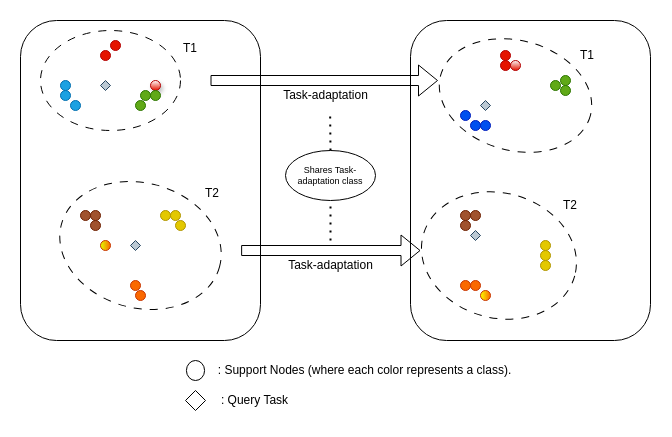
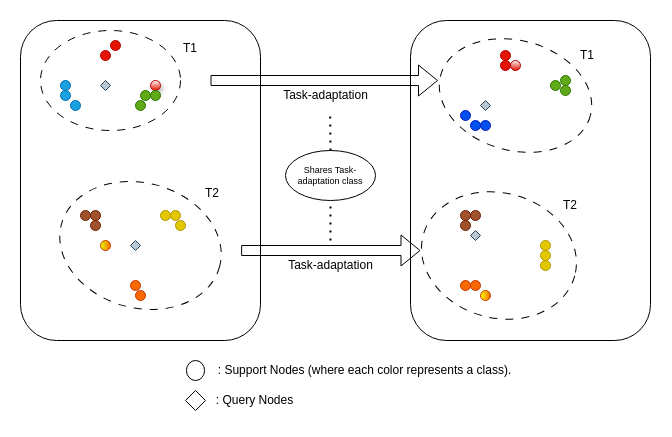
  <mxCell id="0" />
  <mxCell id="1" parent="0" />
  <mxCell id="2" value="" style="rounded=1;whiteSpace=wrap;html=1;" vertex="1" parent="1"><mxGeometry x="20" y="20" width="240" height="320" as="geometry" /></mxCell>
  <mxCell id="3" value="" style="rounded=1;whiteSpace=wrap;html=1;" vertex="1" parent="1"><mxGeometry x="410" y="20" width="240" height="320" as="geometry" /></mxCell>
  <mxCell id="4" value="" style="ellipse;whiteSpace=wrap;html=1;aspect=fixed;fillColor=#1ba1e2;fontColor=#ffffff;strokeColor=#006EAF;" vertex="1" parent="1"><mxGeometry x="60" y="80" width="10" height="10" as="geometry" /></mxCell>
  <mxCell id="5" value="" style="ellipse;whiteSpace=wrap;html=1;aspect=fixed;fillColor=#1ba1e2;fontColor=#ffffff;strokeColor=#006EAF;" vertex="1" parent="1"><mxGeometry x="60" y="90" width="10" height="10" as="geometry" /></mxCell>
  <mxCell id="6" value="" style="ellipse;whiteSpace=wrap;html=1;aspect=fixed;fillColor=#1ba1e2;fontColor=#ffffff;strokeColor=#006EAF;" vertex="1" parent="1"><mxGeometry x="70" y="100" width="10" height="10" as="geometry" /></mxCell>
  <mxCell id="7" value="" style="ellipse;whiteSpace=wrap;html=1;aspect=fixed;fillColor=#e51400;fontColor=#ffffff;strokeColor=#B20000;" vertex="1" parent="1"><mxGeometry x="100" y="50" width="10" height="10" as="geometry" /></mxCell>
  <mxCell id="8" value="" style="ellipse;whiteSpace=wrap;html=1;aspect=fixed;fillColor=#e51400;fontColor=#ffffff;strokeColor=#B20000;" vertex="1" parent="1"><mxGeometry x="110" y="40" width="10" height="10" as="geometry" /></mxCell>
  <mxCell id="9" value="" style="ellipse;whiteSpace=wrap;html=1;aspect=fixed;fillColor=#e51400;fontColor=#ffffff;strokeColor=#B20000;shadow=1;gradientColor=#ffffff;gradientDirection=north;" vertex="1" parent="1"><mxGeometry x="150" y="80" width="10" height="10" as="geometry" /></mxCell>
  <mxCell id="10" value="" style="ellipse;whiteSpace=wrap;html=1;aspect=fixed;fillColor=#60a917;fontColor=#ffffff;strokeColor=#2D7600;" vertex="1" parent="1"><mxGeometry x="140" y="90" width="10" height="10" as="geometry" /></mxCell>
  <mxCell id="11" value="" style="ellipse;whiteSpace=wrap;html=1;aspect=fixed;fillColor=#60a917;fontColor=#ffffff;strokeColor=#2D7600;" vertex="1" parent="1"><mxGeometry x="150" y="90" width="10" height="10" as="geometry" /></mxCell>
  <mxCell id="12" value="" style="ellipse;whiteSpace=wrap;html=1;aspect=fixed;fillColor=#60a917;fontColor=#ffffff;strokeColor=#2D7600;" vertex="1" parent="1"><mxGeometry x="135" y="100" width="10" height="10" as="geometry" /></mxCell>
  <mxCell id="13" value="" style="rhombus;whiteSpace=wrap;html=1;fillColor=#bac8d3;strokeColor=#23445d;" vertex="1" parent="1"><mxGeometry x="100" y="80" width="10" height="10" as="geometry" /></mxCell>
  <mxCell id="14" value="" style="ellipse;whiteSpace=wrap;html=1;fillColor=none;dashed=1;dashPattern=8 8;" vertex="1" parent="1"><mxGeometry x="40" y="30" width="140" height="100" as="geometry" /></mxCell>
  <mxCell id="15" value="" style="ellipse;whiteSpace=wrap;html=1;aspect=fixed;fillColor=#e3c800;fontColor=#000000;strokeColor=#B09500;" vertex="1" parent="1"><mxGeometry x="160" y="210" width="10" height="10" as="geometry" /></mxCell>
  <mxCell id="16" value="" style="ellipse;whiteSpace=wrap;html=1;aspect=fixed;fillColor=#e3c800;fontColor=#000000;strokeColor=#B09500;" vertex="1" parent="1"><mxGeometry x="170" y="210" width="10" height="10" as="geometry" /></mxCell>
  <mxCell id="17" value="" style="ellipse;whiteSpace=wrap;html=1;aspect=fixed;fillColor=#e3c800;fontColor=#000000;strokeColor=#B09500;" vertex="1" parent="1"><mxGeometry x="175" y="220" width="10" height="10" as="geometry" /></mxCell>
  <mxCell id="18" value="" style="ellipse;whiteSpace=wrap;html=1;aspect=fixed;fillColor=#a0522d;fontColor=#ffffff;strokeColor=#6D1F00;" vertex="1" parent="1"><mxGeometry x="90" y="210" width="10" height="10" as="geometry" /></mxCell>
  <mxCell id="19" value="" style="ellipse;whiteSpace=wrap;html=1;aspect=fixed;fillColor=#a0522d;fontColor=#ffffff;strokeColor=#6D1F00;" vertex="1" parent="1"><mxGeometry x="80" y="210" width="10" height="10" as="geometry" /></mxCell>
  <mxCell id="20" value="" style="ellipse;whiteSpace=wrap;html=1;aspect=fixed;fillColor=#a0522d;fontColor=#ffffff;strokeColor=#6D1F00;" vertex="1" parent="1"><mxGeometry x="90" y="220" width="10" height="10" as="geometry" /></mxCell>
  <mxCell id="21" value="" style="ellipse;whiteSpace=wrap;html=1;aspect=fixed;fillColor=#fa6800;fontColor=#000000;strokeColor=#C73500;gradientColor=#e1ff00;gradientDirection=west;" vertex="1" parent="1"><mxGeometry x="100" y="240" width="10" height="10" as="geometry" /></mxCell>
  <mxCell id="22" value="" style="ellipse;whiteSpace=wrap;html=1;aspect=fixed;fillColor=#fa6800;fontColor=#000000;strokeColor=#C73500;" vertex="1" parent="1"><mxGeometry x="135" y="290" width="10" height="10" as="geometry" /></mxCell>
  <mxCell id="23" value="" style="ellipse;whiteSpace=wrap;html=1;aspect=fixed;fillColor=#fa6800;fontColor=#000000;strokeColor=#C73500;" vertex="1" parent="1"><mxGeometry x="130" y="280" width="10" height="10" as="geometry" /></mxCell>
  <mxCell id="24" value="" style="rhombus;whiteSpace=wrap;html=1;fillColor=#bac8d3;strokeColor=#23445d;" vertex="1" parent="1"><mxGeometry x="130" y="240" width="10" height="10" as="geometry" /></mxCell>
  <mxCell id="25" value="" style="ellipse;whiteSpace=wrap;html=1;fillColor=none;dashed=1;dashPattern=8 8;rotation=15;" vertex="1" parent="1"><mxGeometry x="58.12" y="182.5" width="163.75" height="125" as="geometry" /></mxCell>
  <mxCell id="26" value="" style="ellipse;whiteSpace=wrap;html=1;fillColor=#e51400;fontColor=#ffffff;strokeColor=#B20000;" vertex="1" parent="1"><mxGeometry x="500" y="50" width="10" height="10" as="geometry" /></mxCell>
  <mxCell id="27" value="" style="ellipse;whiteSpace=wrap;html=1;fillColor=#e51400;fontColor=#ffffff;strokeColor=#B20000;gradientColor=#f8f7f7;gradientDirection=north;" vertex="1" parent="1"><mxGeometry x="510" y="60" width="10" height="10" as="geometry" /></mxCell>
  <mxCell id="28" value="" style="ellipse;whiteSpace=wrap;html=1;fillColor=#e51400;fontColor=#ffffff;strokeColor=#B20000;" vertex="1" parent="1"><mxGeometry x="500" y="60" width="10" height="10" as="geometry" /></mxCell>
  <mxCell id="29" value="" style="ellipse;whiteSpace=wrap;html=1;fillColor=#60a917;fontColor=#ffffff;strokeColor=#2D7600;" vertex="1" parent="1"><mxGeometry x="560" y="75" width="10" height="10" as="geometry" /></mxCell>
  <mxCell id="30" value="" style="ellipse;whiteSpace=wrap;html=1;fillColor=#60a917;fontColor=#ffffff;strokeColor=#2D7600;" vertex="1" parent="1"><mxGeometry x="560" y="85" width="10" height="10" as="geometry" /></mxCell>
  <mxCell id="31" value="" style="ellipse;whiteSpace=wrap;html=1;fillColor=#60a917;fontColor=#ffffff;strokeColor=#2D7600;" vertex="1" parent="1"><mxGeometry x="550" y="80" width="10" height="10" as="geometry" /></mxCell>
  <mxCell id="32" value="" style="ellipse;whiteSpace=wrap;html=1;fillColor=#0050ef;fontColor=#ffffff;strokeColor=#001DBC;" vertex="1" parent="1"><mxGeometry x="460" y="110" width="10" height="10" as="geometry" /></mxCell>
  <mxCell id="33" value="" style="ellipse;whiteSpace=wrap;html=1;fillColor=#0050ef;fontColor=#ffffff;strokeColor=#001DBC;" vertex="1" parent="1"><mxGeometry x="470" y="120" width="10" height="10" as="geometry" /></mxCell>
  <mxCell id="34" value="" style="ellipse;whiteSpace=wrap;html=1;fillColor=#0050ef;fontColor=#ffffff;strokeColor=#001DBC;" vertex="1" parent="1"><mxGeometry x="480" y="120" width="10" height="10" as="geometry" /></mxCell>
  <mxCell id="35" value="" style="ellipse;whiteSpace=wrap;html=1;fillColor=#a0522d;fontColor=#ffffff;strokeColor=#6D1F00;" vertex="1" parent="1"><mxGeometry x="470" y="210" width="10" height="10" as="geometry" /></mxCell>
  <mxCell id="36" value="" style="ellipse;whiteSpace=wrap;html=1;fillColor=#a0522d;fontColor=#ffffff;strokeColor=#6D1F00;" vertex="1" parent="1"><mxGeometry x="460" y="210" width="10" height="10" as="geometry" /></mxCell>
  <mxCell id="37" value="" style="ellipse;whiteSpace=wrap;html=1;fillColor=#a0522d;fontColor=#ffffff;strokeColor=#6D1F00;" vertex="1" parent="1"><mxGeometry x="460" y="220" width="10" height="10" as="geometry" /></mxCell>
  <mxCell id="38" value="" style="ellipse;whiteSpace=wrap;html=1;fillColor=#e3c800;fontColor=#000000;strokeColor=#B09500;" vertex="1" parent="1"><mxGeometry x="540" y="240" width="10" height="10" as="geometry" /></mxCell>
  <mxCell id="39" value="" style="ellipse;whiteSpace=wrap;html=1;fillColor=#e3c800;fontColor=#000000;strokeColor=#B09500;" vertex="1" parent="1"><mxGeometry x="540" y="260" width="10" height="10" as="geometry" /></mxCell>
  <mxCell id="40" value="" style="ellipse;whiteSpace=wrap;html=1;fillColor=#e3c800;fontColor=#000000;strokeColor=#B09500;" vertex="1" parent="1"><mxGeometry x="540" y="250" width="10" height="10" as="geometry" /></mxCell>
  <mxCell id="41" value="" style="ellipse;whiteSpace=wrap;html=1;fillColor=#fa6800;fontColor=#000000;strokeColor=#C73500;" vertex="1" parent="1"><mxGeometry x="460" y="280" width="10" height="10" as="geometry" /></mxCell>
  <mxCell id="42" value="" style="ellipse;whiteSpace=wrap;html=1;fillColor=#fa6800;fontColor=#000000;strokeColor=#C73500;" vertex="1" parent="1"><mxGeometry x="470" y="280" width="10" height="10" as="geometry" /></mxCell>
  <mxCell id="43" value="" style="ellipse;whiteSpace=wrap;html=1;fillColor=#fa6800;fontColor=#000000;strokeColor=#C73500;gradientColor=#fbff00;gradientDirection=west;" vertex="1" parent="1"><mxGeometry x="480" y="290" width="10" height="10" as="geometry" /></mxCell>
  <mxCell id="44" value="" style="rhombus;whiteSpace=wrap;html=1;fillColor=#bac8d3;strokeColor=#23445d;" vertex="1" parent="1"><mxGeometry x="480" y="100" width="10" height="10" as="geometry" /></mxCell>
  <mxCell id="45" value="" style="rhombus;whiteSpace=wrap;html=1;fillColor=#bac8d3;strokeColor=#23445d;" vertex="1" parent="1"><mxGeometry x="470" y="230" width="10" height="10" as="geometry" /></mxCell>
  <mxCell id="46" value="" style="ellipse;whiteSpace=wrap;html=1;fillColor=none;dashed=1;dashPattern=8 8;rotation=15;" vertex="1" parent="1"><mxGeometry x="437.5" y="40" width="155" height="110" as="geometry" /></mxCell>
  <mxCell id="47" value="" style="ellipse;whiteSpace=wrap;html=1;fillColor=none;dashed=1;dashPattern=8 8;rotation=15;" vertex="1" parent="1"><mxGeometry x="420" y="192.5" width="156.88" height="125" as="geometry" /></mxCell>
  <mxCell id="48" value="T1" style="rounded=0;whiteSpace=wrap;html=1;fillColor=default;strokeColor=none;" vertex="1" parent="1"><mxGeometry x="180" y="35" width="20" height="25" as="geometry" /></mxCell>
  <mxCell id="49" value="T2" style="rounded=0;whiteSpace=wrap;html=1;fillColor=default;strokeColor=none;" vertex="1" parent="1"><mxGeometry x="201.87" y="180" width="20" height="25" as="geometry" /></mxCell>
  <mxCell id="50" value="T1" style="rounded=0;whiteSpace=wrap;html=1;fillColor=default;strokeColor=none;" vertex="1" parent="1"><mxGeometry x="576.88" y="42.5" width="20" height="25" as="geometry" /></mxCell>
  <mxCell id="51" value="T2" style="rounded=0;whiteSpace=wrap;html=1;fillColor=default;strokeColor=none;" vertex="1" parent="1"><mxGeometry x="560" y="192.5" width="20" height="25" as="geometry" /></mxCell>
  <mxCell id="52" value="" style="shape=flexArrow;endArrow=classic;html=1;rounded=0;entryX=-0.005;entryY=0.606;entryDx=0;entryDy=0;entryPerimeter=0;" edge="1" parent="1"><mxGeometry width="50" height="50" relative="1" as="geometry"><mxPoint x="210" y="80" as="sourcePoint" /><mxPoint x="437.504" y="80.004" as="targetPoint" /></mxGeometry></mxCell>
  <mxCell id="53" value="" style="shape=flexArrow;endArrow=classic;html=1;rounded=0;entryX=-0.005;entryY=0.606;entryDx=0;entryDy=0;entryPerimeter=0;" edge="1" parent="1"><mxGeometry width="50" height="50" relative="1" as="geometry"><mxPoint x="240.63" y="250" as="sourcePoint" /><mxPoint x="420.004" y="250.004" as="targetPoint" /></mxGeometry></mxCell>
  <mxCell id="54" value="Task-adaptation" style="text;html=1;align=center;verticalAlign=middle;resizable=0;points=[];autosize=1;strokeColor=none;fillColor=none;" vertex="1" parent="1"><mxGeometry x="270" y="80" width="110" height="30" as="geometry" /></mxCell>
  <mxCell id="55" value="Task-adaptation" style="text;html=1;align=center;verticalAlign=middle;resizable=0;points=[];autosize=1;strokeColor=none;fillColor=none;" vertex="1" parent="1"><mxGeometry x="275" y="250" width="110" height="30" as="geometry" /></mxCell>
  <mxCell id="56" value="&lt;p style=&quot;line-height: 80%;&quot;&gt;&lt;font style=&quot;font-size: 9px;&quot;&gt;Shares Task-adaptation class&lt;/font&gt;&lt;/p&gt;" style="ellipse;whiteSpace=wrap;html=1;align=center;" vertex="1" parent="1"><mxGeometry x="285" y="150" width="90" height="50" as="geometry" /></mxCell>
  <mxCell id="57" value="" style="ellipse;whiteSpace=wrap;html=1;" vertex="1" parent="1"><mxGeometry x="185.94" y="360" width="18.13" height="20" as="geometry" /></mxCell>
  <mxCell id="58" value="" style="rhombus;whiteSpace=wrap;html=1;" vertex="1" parent="1"><mxGeometry x="185" y="390" width="20" height="20" as="geometry" /></mxCell>
  <mxCell id="59" value=": Support Nodes (where each color represents a class)." style="text;html=1;align=center;verticalAlign=middle;resizable=0;points=[];autosize=1;strokeColor=none;fillColor=none;" vertex="1" parent="1"><mxGeometry x="204.07" y="355" width="320" height="30" as="geometry" /></mxCell>
- <mxCell id="60" value=": Query Task" style="text;html=1;align=center;verticalAlign=middle;resizable=0;points=[];autosize=1;strokeColor=none;fillColor=none;" vertex="1" parent="1"><mxGeometry x="204.07" y="385" width="100" height="30" as="geometry" /></mxCell>
+ <mxCell id="60" value=": Query Nodes" style="text;html=1;align=center;verticalAlign=middle;resizable=0;points=[];autosize=1;strokeColor=none;fillColor=none;" vertex="1" parent="1"><mxGeometry x="204.07" y="385" width="100" height="30" as="geometry" /></mxCell>
  <mxCell id="61" value="" style="endArrow=none;dashed=1;html=1;dashPattern=1 3;strokeWidth=2;rounded=0;entryX=0.542;entryY=1.078;entryDx=0;entryDy=0;entryPerimeter=0;exitX=0.5;exitY=0;exitDx=0;exitDy=0;exitPerimeter=0;" edge="1" parent="1" source="56" target="54"><mxGeometry width="50" height="50" relative="1" as="geometry"><mxPoint x="310" y="200" as="sourcePoint" /><mxPoint x="360" y="150" as="targetPoint" /></mxGeometry></mxCell>
  <mxCell id="62" value="" style="endArrow=none;dashed=1;html=1;dashPattern=1 3;strokeWidth=2;rounded=0;entryX=0.5;entryY=1;entryDx=0;entryDy=0;" edge="1" parent="1" target="56"><mxGeometry width="50" height="50" relative="1" as="geometry"><mxPoint x="330" y="240" as="sourcePoint" /><mxPoint x="360" y="150" as="targetPoint" /></mxGeometry></mxCell>
